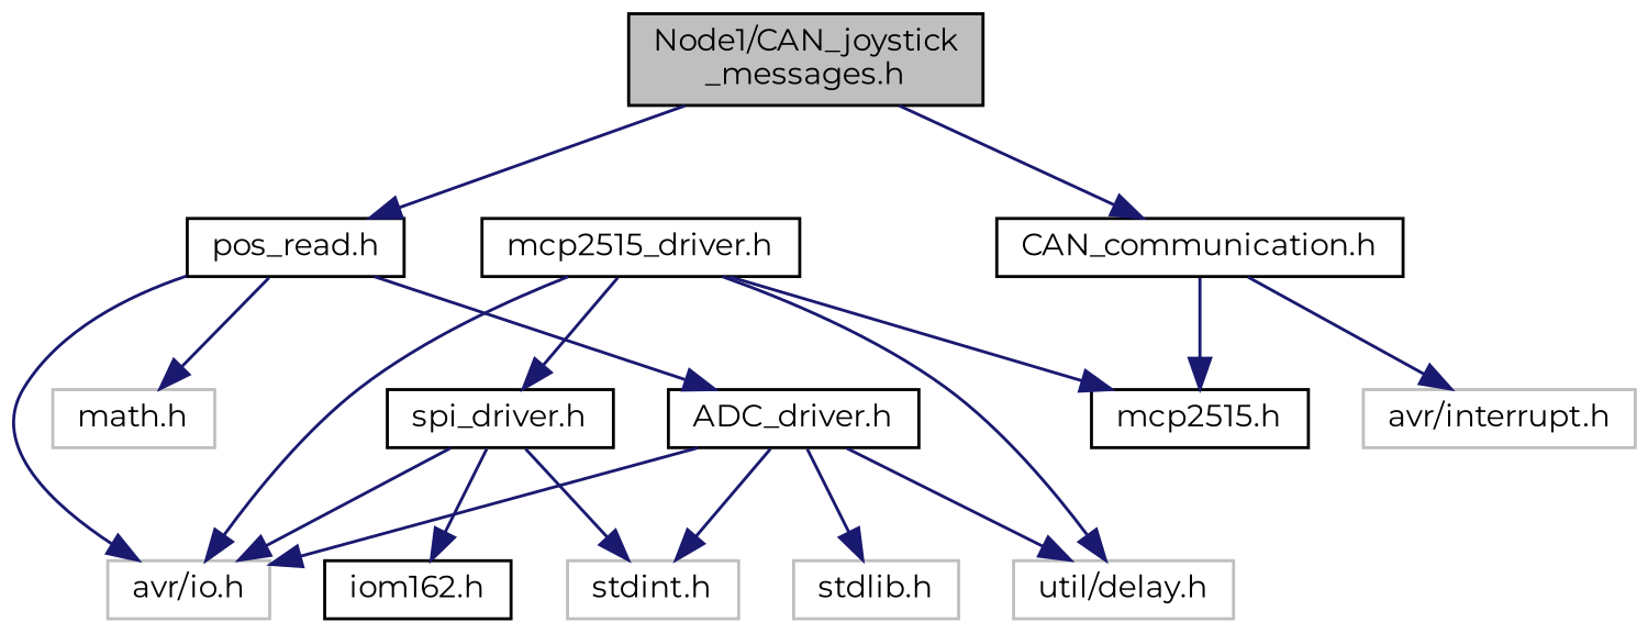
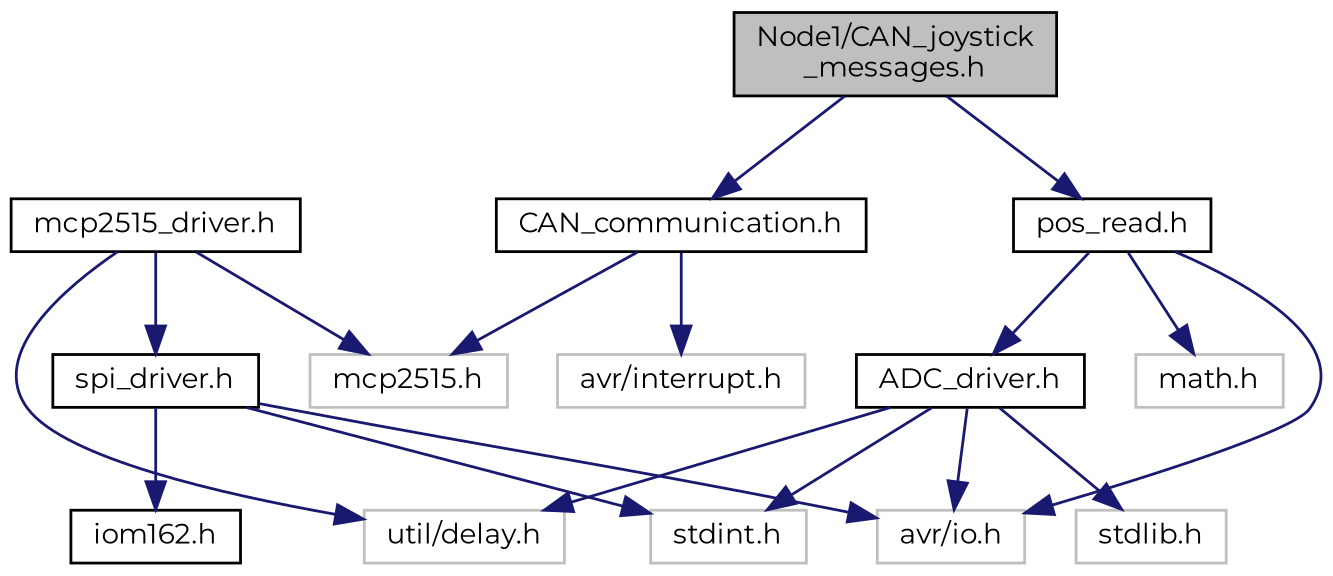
  digraph {
    fontname=Montserrat
    node [color=black fillcolor=white fontname=Montserrat fontsize=10 shape=record style=filled]
    edge [color=midnightblue fontname=Montserrat fontsize=10 labelfontname=Helvetica labelfontsize=10 style=solid]
    n1 [fillcolor=grey75 fontcolor=black height=0.2 label="Node1/CAN_joystick\l_messages.h" width=0.4]
    n2 [height=0.2 label="CAN_communication.h" width=0.4]
    n3 [height=0.2 label="pos_read.h" width=0.4]
-   n4 [height=0.2 label="mcp2515.h" width=0.4]
+   n4 [color=grey75 height=0.2 label="mcp2515.h" width=0.4]
    n5 [color=grey75 height=0.2 label="avr/interrupt.h" width=0.4]
    n6 [color=grey75 height=0.2 label="avr/io.h" width=0.4]
    n7 [height=0.2 label="ADC_driver.h" width=0.4]
    n8 [color=grey75 height=0.2 label="math.h" width=0.4]
    n9 [height=0.2 label="mcp2515_driver.h" width=0.4]
    n10 [color=grey75 height=0.2 label="util/delay.h" width=0.4]
    n11 [height=0.2 label="spi_driver.h" width=0.4]
    n12 [color=grey75 height=0.2 label="stdint.h" width=0.4]
    n13 [height=0.2 label="iom162.h" width=0.4]
    n14 [color=grey75 height=0.2 label="stdlib.h" width=0.4]
    n1 -> n2
    n1 -> n3
    n2 -> n4
    n2 -> n5
    n3 -> n6
    n3 -> n7
    n3 -> n8
    n7 -> n6
    n7 -> n10
    n7 -> n12
    n7 -> n14
    n9 -> n4
-   n9 -> n6
    n9 -> n10
    n9 -> n11
    n11 -> n6
    n11 -> n12
    n11 -> n13
  }
